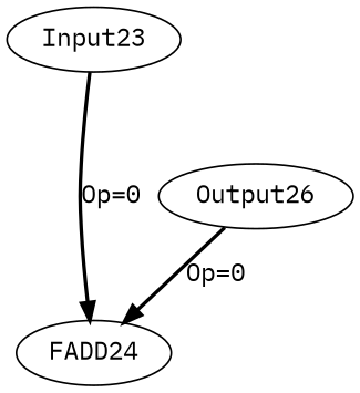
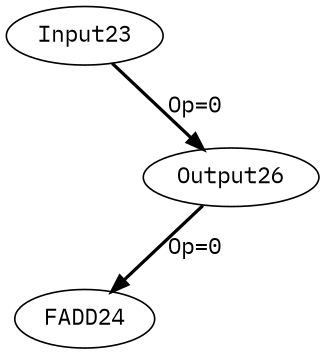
  digraph {
    fontname="IBM Plex Mono"
    node [fontname="IBM Plex Mono" offset="0, 0" pattern="4, 4, 4, 4"]
    edge [color=black fontname="IBM Plex Mono" operand=0 style=bold]
    Input23 [opcode=Input]
    FADD24 [opcode=FADD offset="" pattern=""]
    Output26 [opcode=Output]
-   Input23 -> FADD24 [label="Op=0"]
+   Input23 -> Output26 [label="Op=0"]
    Output26 -> FADD24 [label="Op=0"]
  }
